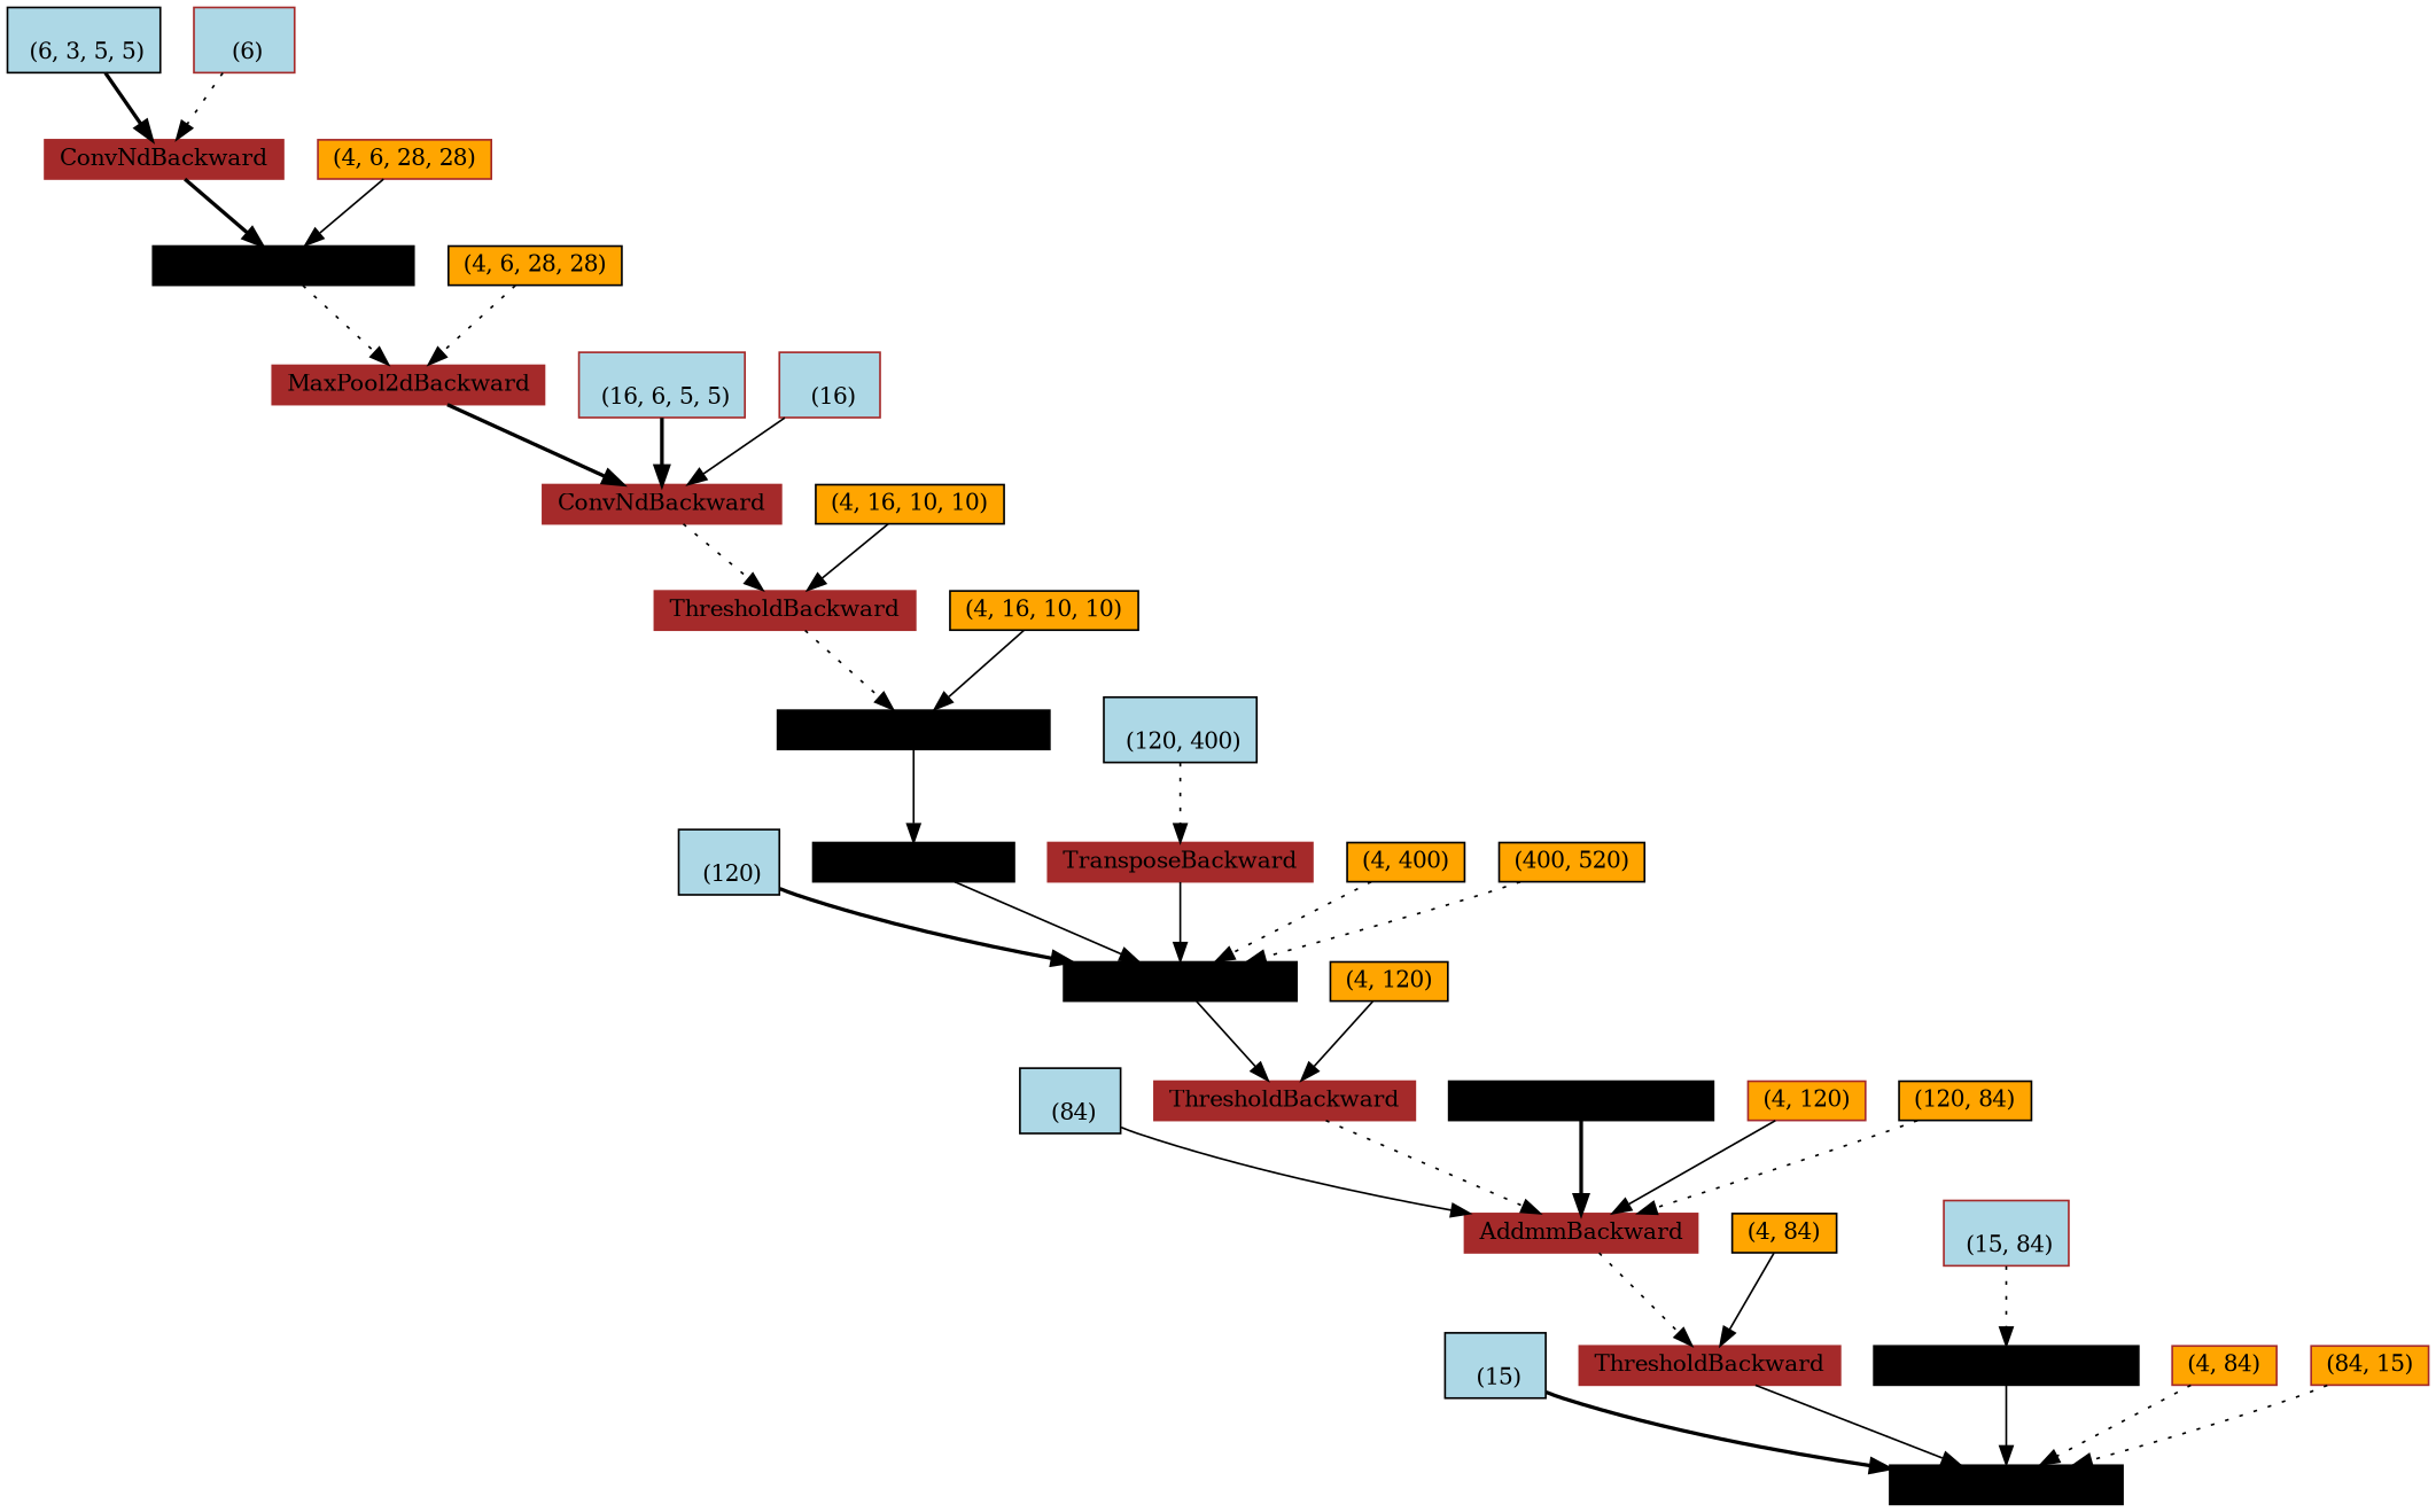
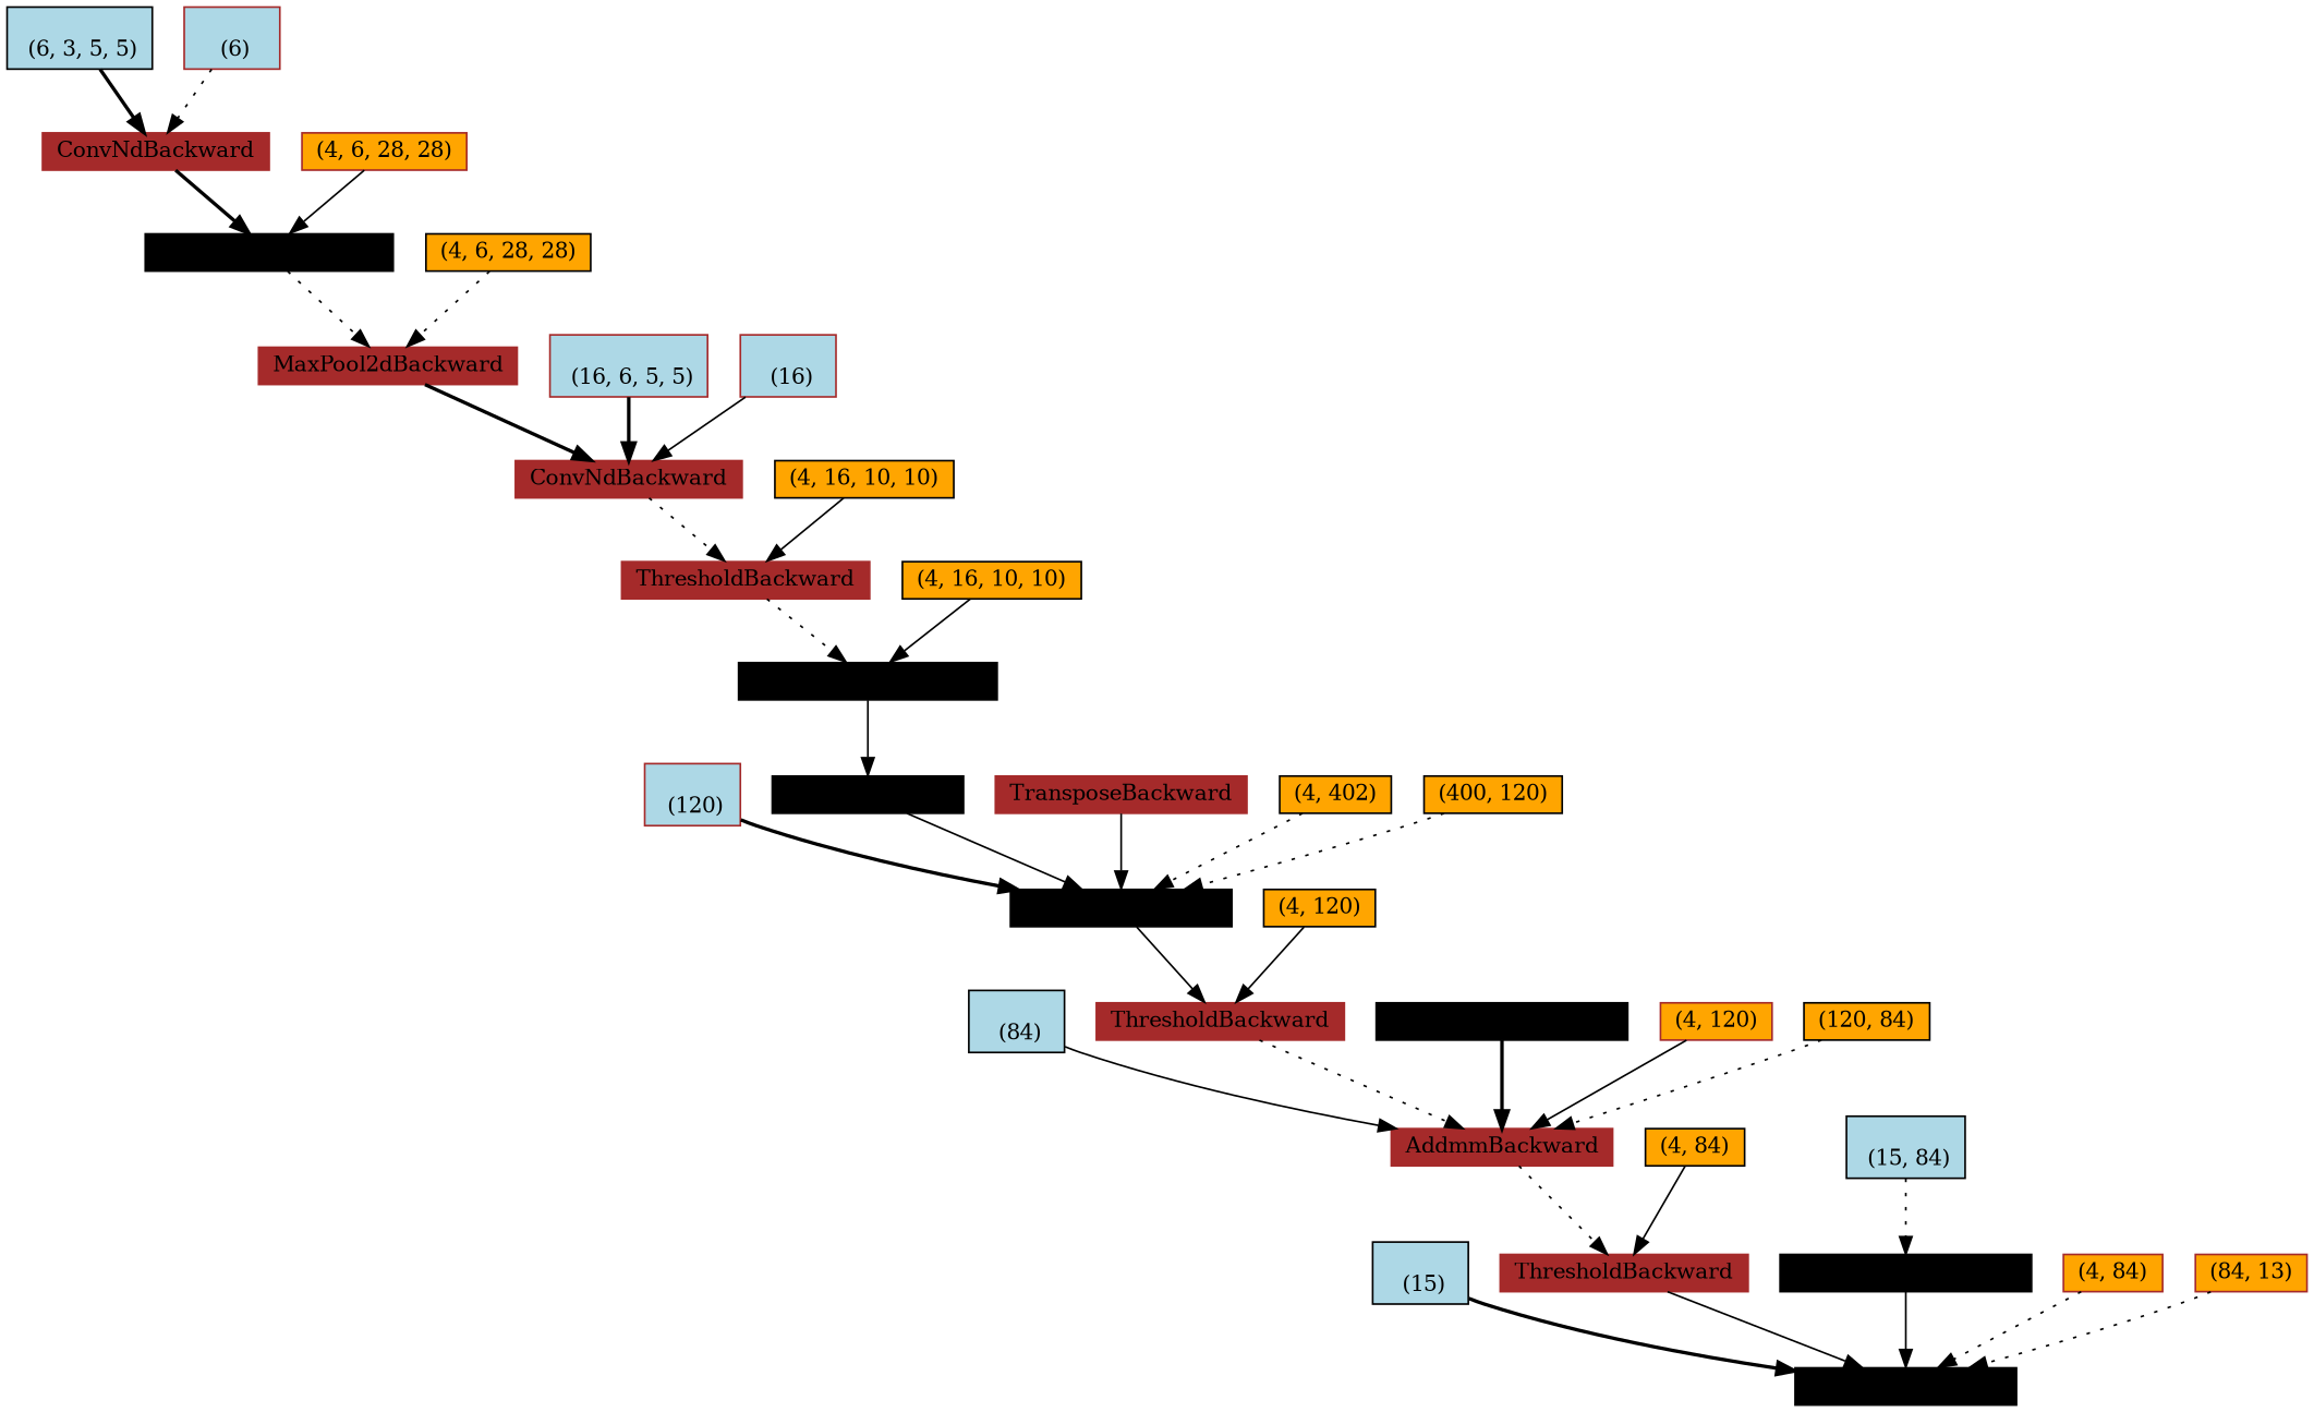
  digraph {
    node [align=left color=black fontsize=12 ranksep=0.1 shape=box style=filled]
    edge [style=solid]
    n1 [height=0.2 label=AddmmBackward]
    n2 [fillcolor=lightblue height=0.2 label="\n (15)"]
    n3 [color=brown height=0.2 label=ThresholdBackward]
    n4 [color=brown height=0.2 label=AddmmBackward]
    n5 [fillcolor=lightblue height=0.2 label="\n (84)"]
    n6 [color=brown height=0.2 label=ThresholdBackward]
    n7 [height=0.2 label=AddmmBackward]
-   n8 [fillcolor=lightblue height=0.2 label="\n (120)"]
+   n8 [color=brown fillcolor=lightblue height=0.2 label="\n (120)"]
    n9 [height=0.2 label=ViewBackward]
    n10 [height=0.2 label=MaxPool2dBackward]
    n11 [color=brown height=0.2 label=ThresholdBackward]
    n12 [color=brown height=0.2 label=ConvNdBackward]
    n13 [color=brown height=0.2 label=MaxPool2dBackward]
    n14 [height=0.2 label=ThresholdBackward]
    n15 [color=brown height=0.2 label=ConvNdBackward]
    n16 [fillcolor=lightblue height=0.2 label="\n (6, 3, 5, 5)"]
    n17 [color=brown fillcolor=lightblue height=0.2 label="\n (6)"]
    n18 [color=brown fillcolor=orange height=0.2 label="(4, 6, 28, 28)"]
    n19 [fillcolor=orange height=0.2 label="(4, 6, 28, 28)"]
    n20 [color=brown fillcolor=lightblue height=0.2 label="\n (16, 6, 5, 5)"]
    n21 [color=brown fillcolor=lightblue height=0.2 label="\n (16)"]
    n22 [fillcolor=orange height=0.2 label="(4, 16, 10, 10)"]
    n23 [fillcolor=orange height=0.2 label="(4, 16, 10, 10)"]
    n24 [color=brown height=0.2 label=TransposeBackward]
-   n25 [fillcolor=lightblue height=0.2 label="\n (120, 400)"]
-   n26 [fillcolor=orange height=0.2 label="(4, 400)"]
-   n27 [fillcolor=orange height=0.2 label="(400, 520)"]
+   n26 [fillcolor=orange height=0.2 label="(4, 402)"]
+   n27 [fillcolor=orange height=0.2 label="(400, 120)"]
    n28 [fillcolor=orange height=0.2 label="(4, 120)"]
    n29 [height=0.2 label=TransposeBackward]
    n30 [color=brown fillcolor=orange height=0.2 label="(4, 120)"]
    n31 [fillcolor=orange height=0.2 label="(120, 84)"]
    n32 [fillcolor=orange height=0.2 label="(4, 84)"]
    n33 [height=0.2 label=TransposeBackward]
-   n34 [color=brown fillcolor=lightblue height=0.2 label="\n (15, 84)"]
+   n34 [fillcolor=lightblue height=0.2 label="\n (15, 84)"]
    n35 [color=brown fillcolor=orange height=0.2 label="(4, 84)"]
-   n36 [color=brown fillcolor=orange height=0.2 label="(84, 15)"]
+   n36 [color=brown fillcolor=orange height=0.2 label="(84, 13)"]
    n2 -> n1 [style=bold]
    n3 -> n1
    n4 -> n3 [style=dotted]
    n5 -> n4
    n6 -> n4 [style=dotted]
    n7 -> n6
    n8 -> n7 [style=bold]
    n9 -> n7
    n10 -> n9
    n11 -> n10 [style=dotted]
    n12 -> n11 [style=dotted]
    n13 -> n12 [style=bold]
    n14 -> n13 [style=dotted]
    n15 -> n14 [style=bold]
    n16 -> n15 [style=bold]
    n17 -> n15 [style=dotted]
    n18 -> n14
    n19 -> n13 [style=dotted]
    n20 -> n12 [style=bold]
    n21 -> n12
    n22 -> n11
    n23 -> n10
    n24 -> n7
-   n25 -> n24 [style=dotted]
    n26 -> n7 [style=dotted]
    n27 -> n7 [style=dotted]
    n28 -> n6
    n29 -> n4 [style=bold]
    n30 -> n4
    n31 -> n4 [style=dotted]
    n32 -> n3
    n33 -> n1
    n34 -> n33 [style=dotted]
    n35 -> n1 [style=dotted]
    n36 -> n1 [style=dotted]
  }
